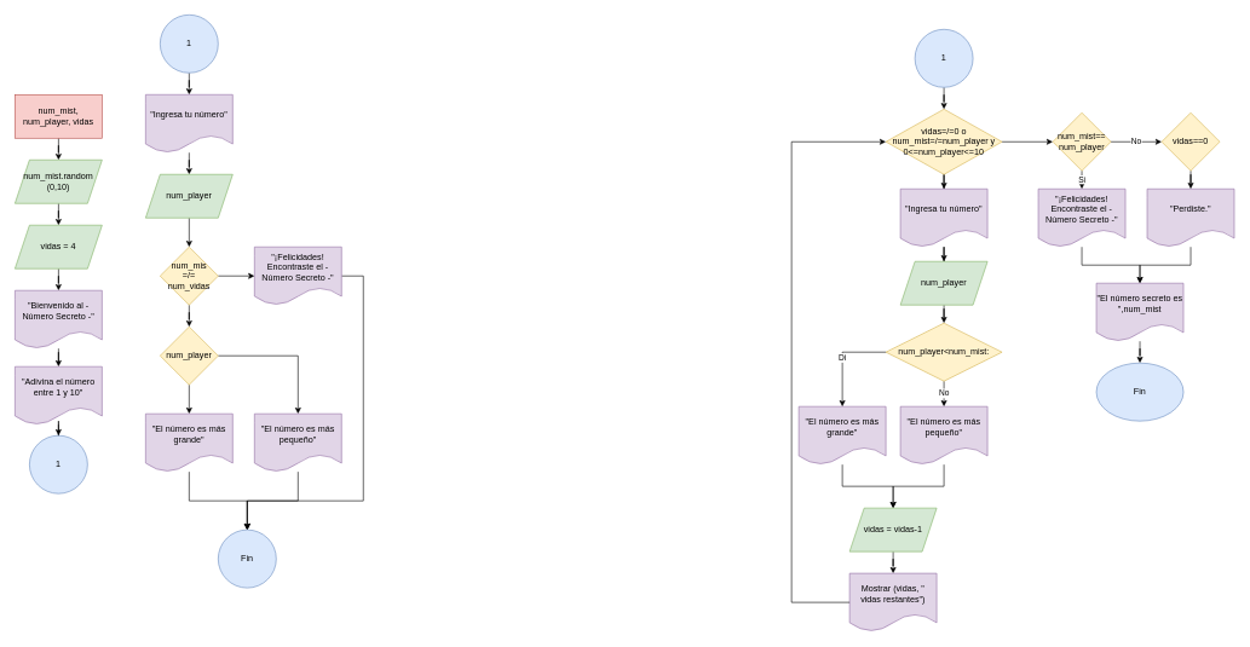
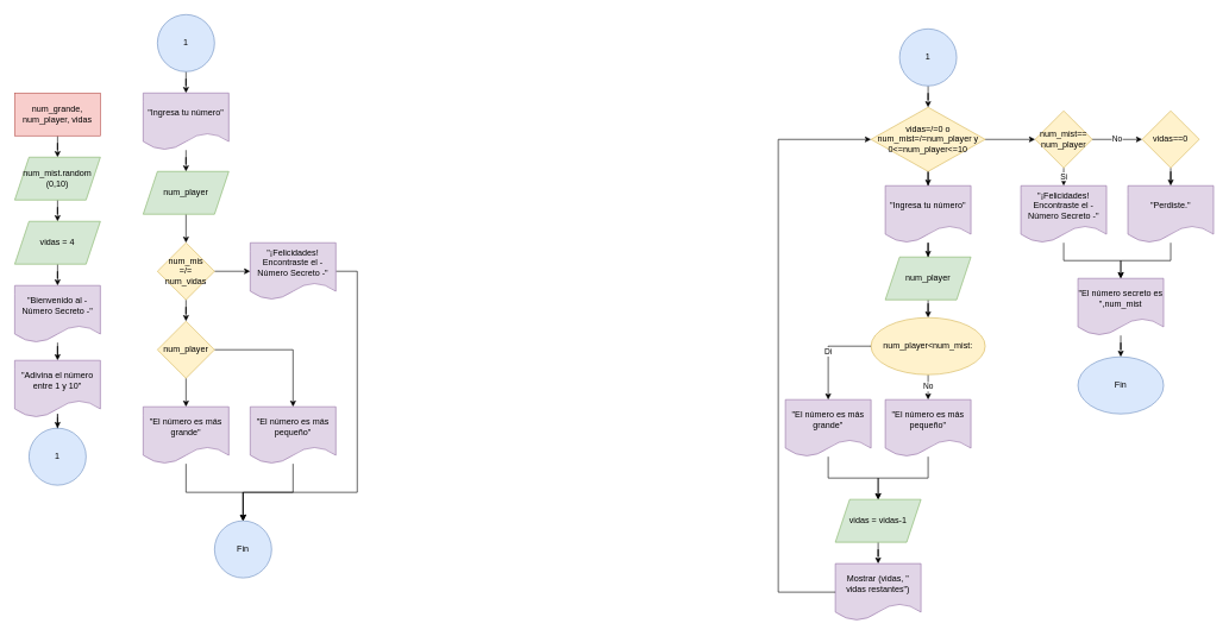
  <mxCell id="0" />
  <mxCell id="1" parent="0" />
  <mxCell id="2" value="" style="edgeStyle=orthogonalEdgeStyle;rounded=0;orthogonalLoop=1;jettySize=auto;html=1;" parent="1" source="3" target="5" edge="1"><mxGeometry relative="1" as="geometry" /></mxCell>
- <mxCell id="3" value="num_mist, num_player, vidas" style="rounded=0;whiteSpace=wrap;html=1;fillColor=#f8cecc;strokeColor=#b85450;" parent="1" vertex="1"><mxGeometry x="20" y="130" width="120" height="60" as="geometry" /></mxCell>
+ <mxCell id="3" value="num_grande, num_player, vidas" style="rounded=0;whiteSpace=wrap;html=1;fillColor=#f8cecc;strokeColor=#b85450;" parent="1" vertex="1"><mxGeometry x="20" y="130" width="120" height="60" as="geometry" /></mxCell>
  <mxCell id="4" value="" style="edgeStyle=orthogonalEdgeStyle;rounded=0;orthogonalLoop=1;jettySize=auto;html=1;" parent="1" source="5" target="7" edge="1"><mxGeometry relative="1" as="geometry" /></mxCell>
  <mxCell id="5" value="num_mist.random (0,10)" style="shape=parallelogram;perimeter=parallelogramPerimeter;whiteSpace=wrap;html=1;fixedSize=1;fillColor=#d5e8d4;strokeColor=#82b366;" parent="1" vertex="1"><mxGeometry x="20" y="220" width="120" height="60" as="geometry" /></mxCell>
  <mxCell id="6" value="" style="edgeStyle=orthogonalEdgeStyle;rounded=0;orthogonalLoop=1;jettySize=auto;html=1;" parent="1" source="7" target="9" edge="1"><mxGeometry relative="1" as="geometry" /></mxCell>
  <mxCell id="7" value="vidas = 4" style="shape=parallelogram;perimeter=parallelogramPerimeter;whiteSpace=wrap;html=1;fixedSize=1;fillColor=#d5e8d4;strokeColor=#82b366;" parent="1" vertex="1"><mxGeometry x="20" y="310" width="120" height="60" as="geometry" /></mxCell>
  <mxCell id="8" value="" style="edgeStyle=orthogonalEdgeStyle;rounded=0;orthogonalLoop=1;jettySize=auto;html=1;" parent="1" source="9" target="11" edge="1"><mxGeometry relative="1" as="geometry" /></mxCell>
  <mxCell id="9" value="&quot;Bienvenido al - Número Secreto -&quot;" style="shape=document;whiteSpace=wrap;html=1;boundedLbl=1;fillColor=#e1d5e7;strokeColor=#9673a6;" parent="1" vertex="1"><mxGeometry x="20" y="400" width="120" height="80" as="geometry" /></mxCell>
  <mxCell id="10" value="" style="edgeStyle=orthogonalEdgeStyle;rounded=0;orthogonalLoop=1;jettySize=auto;html=1;" parent="1" source="11" target="15" edge="1"><mxGeometry relative="1" as="geometry" /></mxCell>
  <mxCell id="11" value="&quot;Adivina el número entre 1 y 10&quot;" style="shape=document;whiteSpace=wrap;html=1;boundedLbl=1;fillColor=#e1d5e7;strokeColor=#9673a6;" parent="1" vertex="1"><mxGeometry x="20" y="505" width="120" height="80" as="geometry" /></mxCell>
  <mxCell id="12" value="" style="edgeStyle=orthogonalEdgeStyle;rounded=0;orthogonalLoop=1;jettySize=auto;html=1;" parent="1" source="14" target="19" edge="1"><mxGeometry relative="1" as="geometry" /></mxCell>
  <mxCell id="13" value="" style="edgeStyle=orthogonalEdgeStyle;rounded=0;orthogonalLoop=1;jettySize=auto;html=1;" parent="1" source="14" target="34" edge="1"><mxGeometry relative="1" as="geometry" /></mxCell>
  <mxCell id="14" value="vidas=/=0 o num_mist=/=num_player y 0&lt;=num_player&lt;=10" style="rhombus;whiteSpace=wrap;html=1;fillColor=#fff2cc;strokeColor=#d6b656;" parent="1" vertex="1"><mxGeometry x="1220" y="150" width="160" height="90" as="geometry" /></mxCell>
  <mxCell id="15" value="1" style="ellipse;whiteSpace=wrap;html=1;aspect=fixed;fillColor=#dae8fc;strokeColor=#6c8ebf;" parent="1" vertex="1"><mxGeometry x="40" y="600" width="80" height="80" as="geometry" /></mxCell>
  <mxCell id="16" value="" style="edgeStyle=orthogonalEdgeStyle;rounded=0;orthogonalLoop=1;jettySize=auto;html=1;" parent="1" source="17" target="14" edge="1"><mxGeometry relative="1" as="geometry" /></mxCell>
  <mxCell id="17" value="1" style="ellipse;whiteSpace=wrap;html=1;aspect=fixed;fillColor=#dae8fc;strokeColor=#6c8ebf;" parent="1" vertex="1"><mxGeometry x="1260" y="40" width="80" height="80" as="geometry" /></mxCell>
  <mxCell id="18" value="" style="edgeStyle=orthogonalEdgeStyle;rounded=0;orthogonalLoop=1;jettySize=auto;html=1;" parent="1" source="19" target="21" edge="1"><mxGeometry relative="1" as="geometry" /></mxCell>
  <mxCell id="19" value="&quot;Ingresa tu número&quot;" style="shape=document;whiteSpace=wrap;html=1;boundedLbl=1;fillColor=#e1d5e7;strokeColor=#9673a6;" parent="1" vertex="1"><mxGeometry x="1240" y="260" width="120" height="80" as="geometry" /></mxCell>
  <mxCell id="20" value="" style="edgeStyle=orthogonalEdgeStyle;rounded=0;orthogonalLoop=1;jettySize=auto;html=1;" parent="1" source="21" target="23" edge="1"><mxGeometry relative="1" as="geometry" /></mxCell>
  <mxCell id="21" value="num_player" style="shape=parallelogram;perimeter=parallelogramPerimeter;whiteSpace=wrap;html=1;fixedSize=1;fillColor=#d5e8d4;strokeColor=#82b366;" parent="1" vertex="1"><mxGeometry x="1240" y="360" width="120" height="60" as="geometry" /></mxCell>
  <mxCell id="22" value="No" style="edgeStyle=orthogonalEdgeStyle;rounded=0;orthogonalLoop=1;jettySize=auto;html=1;" parent="1" source="23" target="25" edge="1"><mxGeometry relative="1" as="geometry" /></mxCell>
- <mxCell id="23" value="num_player&amp;lt;num_mist:" style="rhombus;whiteSpace=wrap;html=1;fillColor=#fff2cc;strokeColor=#d6b656;" parent="1" vertex="1"><mxGeometry x="1220" y="445" width="160" height="80" as="geometry" /></mxCell>
+ <mxCell id="23" value="num_player&amp;lt;num_mist:" style="ellipse;whiteSpace=wrap;html=1;fillColor=#fff2cc;strokeColor=#d6b656;" parent="1" vertex="1"><mxGeometry x="1220" y="445" width="160" height="80" as="geometry" /></mxCell>
  <mxCell id="24" value="" style="edgeStyle=orthogonalEdgeStyle;rounded=0;orthogonalLoop=1;jettySize=auto;html=1;" parent="1" source="25" target="29" edge="1"><mxGeometry relative="1" as="geometry" /></mxCell>
  <mxCell id="25" value="&quot;El número es más pequeño&quot;" style="shape=document;whiteSpace=wrap;html=1;boundedLbl=1;fillColor=#e1d5e7;strokeColor=#9673a6;" parent="1" vertex="1"><mxGeometry x="1240" y="560" width="120" height="80" as="geometry" /></mxCell>
  <mxCell id="26" value="" style="edgeStyle=orthogonalEdgeStyle;rounded=0;orthogonalLoop=1;jettySize=auto;html=1;" parent="1" source="27" target="29" edge="1"><mxGeometry relative="1" as="geometry" /></mxCell>
  <mxCell id="27" value="&quot;El número es más grande&quot;" style="shape=document;whiteSpace=wrap;html=1;boundedLbl=1;fillColor=#e1d5e7;strokeColor=#9673a6;" parent="1" vertex="1"><mxGeometry x="1100" y="560" width="120" height="80" as="geometry" /></mxCell>
  <mxCell id="28" value="" style="edgeStyle=orthogonalEdgeStyle;rounded=0;orthogonalLoop=1;jettySize=auto;html=1;" parent="1" source="29" target="30" edge="1"><mxGeometry relative="1" as="geometry" /></mxCell>
  <mxCell id="29" value="vidas = vidas-1" style="shape=parallelogram;perimeter=parallelogramPerimeter;whiteSpace=wrap;html=1;fixedSize=1;fillColor=#d5e8d4;strokeColor=#82b366;" parent="1" vertex="1"><mxGeometry x="1170" y="700" width="120" height="60" as="geometry" /></mxCell>
  <mxCell id="30" value="Mostrar (vidas, &quot; vidas restantes&quot;)" style="shape=document;whiteSpace=wrap;html=1;boundedLbl=1;fillColor=#e1d5e7;strokeColor=#9673a6;" parent="1" vertex="1"><mxGeometry x="1170" y="790" width="120" height="80" as="geometry" /></mxCell>
  <mxCell id="31" value="" style="endArrow=classic;html=1;rounded=0;entryX=0;entryY=0.5;entryDx=0;entryDy=0;exitX=0;exitY=0.5;exitDx=0;exitDy=0;" parent="1" source="30" target="14" edge="1"><mxGeometry width="50" height="50" relative="1" as="geometry"><mxPoint x="1090" y="840" as="sourcePoint" /><mxPoint x="1140" y="790" as="targetPoint" /><Array as="points"><mxPoint x="1090" y="830" /><mxPoint x="1090" y="195" /></Array></mxGeometry></mxCell>
  <mxCell id="32" value="Si" style="edgeStyle=orthogonalEdgeStyle;rounded=0;orthogonalLoop=1;jettySize=auto;html=1;" parent="1" source="34" target="36" edge="1"><mxGeometry relative="1" as="geometry" /></mxCell>
  <mxCell id="33" value="No" style="edgeStyle=orthogonalEdgeStyle;rounded=0;orthogonalLoop=1;jettySize=auto;html=1;" parent="1" source="34" target="40" edge="1"><mxGeometry relative="1" as="geometry" /></mxCell>
  <mxCell id="34" value="num_mist==&lt;br&gt;num_player" style="rhombus;whiteSpace=wrap;html=1;fillColor=#fff2cc;strokeColor=#d6b656;" parent="1" vertex="1"><mxGeometry x="1450" y="155" width="80" height="80" as="geometry" /></mxCell>
  <mxCell id="35" value="" style="edgeStyle=orthogonalEdgeStyle;rounded=0;orthogonalLoop=1;jettySize=auto;html=1;" parent="1" source="36" target="42" edge="1"><mxGeometry relative="1" as="geometry" /></mxCell>
  <mxCell id="36" value="&quot;¡Felicidades! Encontraste el - Número Secreto -&quot;" style="shape=document;whiteSpace=wrap;html=1;boundedLbl=1;fillColor=#e1d5e7;strokeColor=#9673a6;" parent="1" vertex="1"><mxGeometry x="1430" y="260" width="120" height="80" as="geometry" /></mxCell>
  <mxCell id="37" value="" style="edgeStyle=orthogonalEdgeStyle;rounded=0;orthogonalLoop=1;jettySize=auto;html=1;" parent="1" source="38" target="42" edge="1"><mxGeometry relative="1" as="geometry" /></mxCell>
  <mxCell id="38" value="&quot;Perdiste.&quot;" style="shape=document;whiteSpace=wrap;html=1;boundedLbl=1;fillColor=#e1d5e7;strokeColor=#9673a6;" parent="1" vertex="1"><mxGeometry x="1580" y="260" width="120" height="80" as="geometry" /></mxCell>
  <mxCell id="39" value="" style="edgeStyle=orthogonalEdgeStyle;rounded=0;orthogonalLoop=1;jettySize=auto;html=1;" parent="1" source="40" target="38" edge="1"><mxGeometry relative="1" as="geometry" /></mxCell>
  <mxCell id="40" value="vidas==0" style="rhombus;whiteSpace=wrap;html=1;fillColor=#fff2cc;strokeColor=#d6b656;" parent="1" vertex="1"><mxGeometry x="1600" y="155" width="80" height="80" as="geometry" /></mxCell>
  <mxCell id="41" value="" style="edgeStyle=orthogonalEdgeStyle;rounded=0;orthogonalLoop=1;jettySize=auto;html=1;" parent="1" source="42" target="43" edge="1"><mxGeometry relative="1" as="geometry" /></mxCell>
  <mxCell id="42" value="&quot;El número secreto es &quot;,num_mist" style="shape=document;whiteSpace=wrap;html=1;boundedLbl=1;fillColor=#e1d5e7;strokeColor=#9673a6;" parent="1" vertex="1"><mxGeometry x="1510" y="390" width="120" height="80" as="geometry" /></mxCell>
  <mxCell id="43" value="Fin" style="ellipse;whiteSpace=wrap;html=1;fillColor=#dae8fc;strokeColor=#6c8ebf;" parent="1" vertex="1"><mxGeometry x="1510" y="500" width="120" height="80" as="geometry" /></mxCell>
  <mxCell id="44" value="Di" style="endArrow=classic;html=1;rounded=0;entryX=0.5;entryY=0;entryDx=0;entryDy=0;exitX=0;exitY=0.5;exitDx=0;exitDy=0;" parent="1" source="23" target="27" edge="1"><mxGeometry width="50" height="50" relative="1" as="geometry"><mxPoint x="1180" y="470" as="sourcePoint" /><mxPoint x="1230" y="420" as="targetPoint" /><Array as="points"><mxPoint x="1160" y="485" /></Array></mxGeometry></mxCell>
  <mxCell id="45" value="" style="edgeStyle=orthogonalEdgeStyle;rounded=0;orthogonalLoop=1;jettySize=auto;html=1;" edge="1" parent="1" source="46" target="48"><mxGeometry relative="1" as="geometry" /></mxCell>
  <mxCell id="46" value="1" style="ellipse;whiteSpace=wrap;html=1;aspect=fixed;fillColor=#dae8fc;strokeColor=#6c8ebf;" vertex="1" parent="1"><mxGeometry x="220" y="20" width="80" height="80" as="geometry" /></mxCell>
  <mxCell id="47" value="" style="edgeStyle=orthogonalEdgeStyle;rounded=0;orthogonalLoop=1;jettySize=auto;html=1;" edge="1" parent="1" source="48" target="50"><mxGeometry relative="1" as="geometry" /></mxCell>
  <mxCell id="48" value="&quot;Ingresa tu número&quot;" style="shape=document;whiteSpace=wrap;html=1;boundedLbl=1;fillColor=#e1d5e7;strokeColor=#9673a6;" vertex="1" parent="1"><mxGeometry x="200" y="130" width="120" height="80" as="geometry" /></mxCell>
  <mxCell id="49" value="" style="edgeStyle=orthogonalEdgeStyle;rounded=0;orthogonalLoop=1;jettySize=auto;html=1;" edge="1" parent="1" source="50" target="53"><mxGeometry relative="1" as="geometry" /></mxCell>
  <mxCell id="50" value="num_player" style="shape=parallelogram;perimeter=parallelogramPerimeter;whiteSpace=wrap;html=1;fixedSize=1;fillColor=#d5e8d4;strokeColor=#82b366;" vertex="1" parent="1"><mxGeometry x="200" y="240" width="120" height="60" as="geometry" /></mxCell>
  <mxCell id="51" value="" style="edgeStyle=orthogonalEdgeStyle;rounded=0;orthogonalLoop=1;jettySize=auto;html=1;" edge="1" parent="1" source="53" target="56"><mxGeometry relative="1" as="geometry" /></mxCell>
  <mxCell id="52" value="" style="edgeStyle=orthogonalEdgeStyle;rounded=0;orthogonalLoop=1;jettySize=auto;html=1;" edge="1" parent="1" source="53" target="58"><mxGeometry relative="1" as="geometry" /></mxCell>
  <mxCell id="53" value="num_mis&lt;br&gt;=/=&lt;br&gt;num_vidas" style="rhombus;whiteSpace=wrap;html=1;fillColor=#fff2cc;strokeColor=#d6b656;" vertex="1" parent="1"><mxGeometry x="220" y="340" width="80" height="80" as="geometry" /></mxCell>
  <mxCell id="54" value="" style="edgeStyle=orthogonalEdgeStyle;rounded=0;orthogonalLoop=1;jettySize=auto;html=1;" edge="1" parent="1" source="56" target="62"><mxGeometry relative="1" as="geometry" /></mxCell>
  <mxCell id="55" value="" style="edgeStyle=orthogonalEdgeStyle;rounded=0;orthogonalLoop=1;jettySize=auto;html=1;" edge="1" parent="1" source="56" target="60"><mxGeometry relative="1" as="geometry" /></mxCell>
  <mxCell id="56" value="num_player&lt;num_mist" style="rhombus;whiteSpace=wrap;html=1;fillColor=#fff2cc;strokeColor=#d6b656;" vertex="1" parent="1"><mxGeometry x="220" y="450" width="80" height="80" as="geometry" /></mxCell>
  <mxCell id="57" style="edgeStyle=orthogonalEdgeStyle;rounded=0;orthogonalLoop=1;jettySize=auto;html=1;" edge="1" parent="1" source="58" target="63"><mxGeometry relative="1" as="geometry"><Array as="points"><mxPoint x="500" y="380" /><mxPoint x="500" y="690" /><mxPoint x="340" y="690" /></Array></mxGeometry></mxCell>
  <mxCell id="58" value="&quot;¡Felicidades! Encontraste el - Número Secreto -&quot;" style="shape=document;whiteSpace=wrap;html=1;boundedLbl=1;fillColor=#e1d5e7;strokeColor=#9673a6;" vertex="1" parent="1"><mxGeometry x="350" y="340" width="120" height="80" as="geometry" /></mxCell>
  <mxCell id="59" style="edgeStyle=orthogonalEdgeStyle;rounded=0;orthogonalLoop=1;jettySize=auto;html=1;entryX=0.5;entryY=0;entryDx=0;entryDy=0;" edge="1" parent="1" source="60" target="63"><mxGeometry relative="1" as="geometry" /></mxCell>
  <mxCell id="60" value="&quot;El número es más grande&quot;" style="shape=document;whiteSpace=wrap;html=1;boundedLbl=1;fillColor=#e1d5e7;strokeColor=#9673a6;" vertex="1" parent="1"><mxGeometry x="200" y="570" width="120" height="80" as="geometry" /></mxCell>
  <mxCell id="61" style="edgeStyle=orthogonalEdgeStyle;rounded=0;orthogonalLoop=1;jettySize=auto;html=1;entryX=0.5;entryY=0;entryDx=0;entryDy=0;" edge="1" parent="1" source="62" target="63"><mxGeometry relative="1" as="geometry" /></mxCell>
  <mxCell id="62" value="&quot;El número es más pequeño&quot;" style="shape=document;whiteSpace=wrap;html=1;boundedLbl=1;fillColor=#e1d5e7;strokeColor=#9673a6;" vertex="1" parent="1"><mxGeometry x="350" y="570" width="120" height="80" as="geometry" /></mxCell>
  <mxCell id="63" value="Fin" style="ellipse;whiteSpace=wrap;html=1;aspect=fixed;fillColor=#dae8fc;strokeColor=#6c8ebf;" vertex="1" parent="1"><mxGeometry x="300" y="730" width="80" height="80" as="geometry" /></mxCell>
